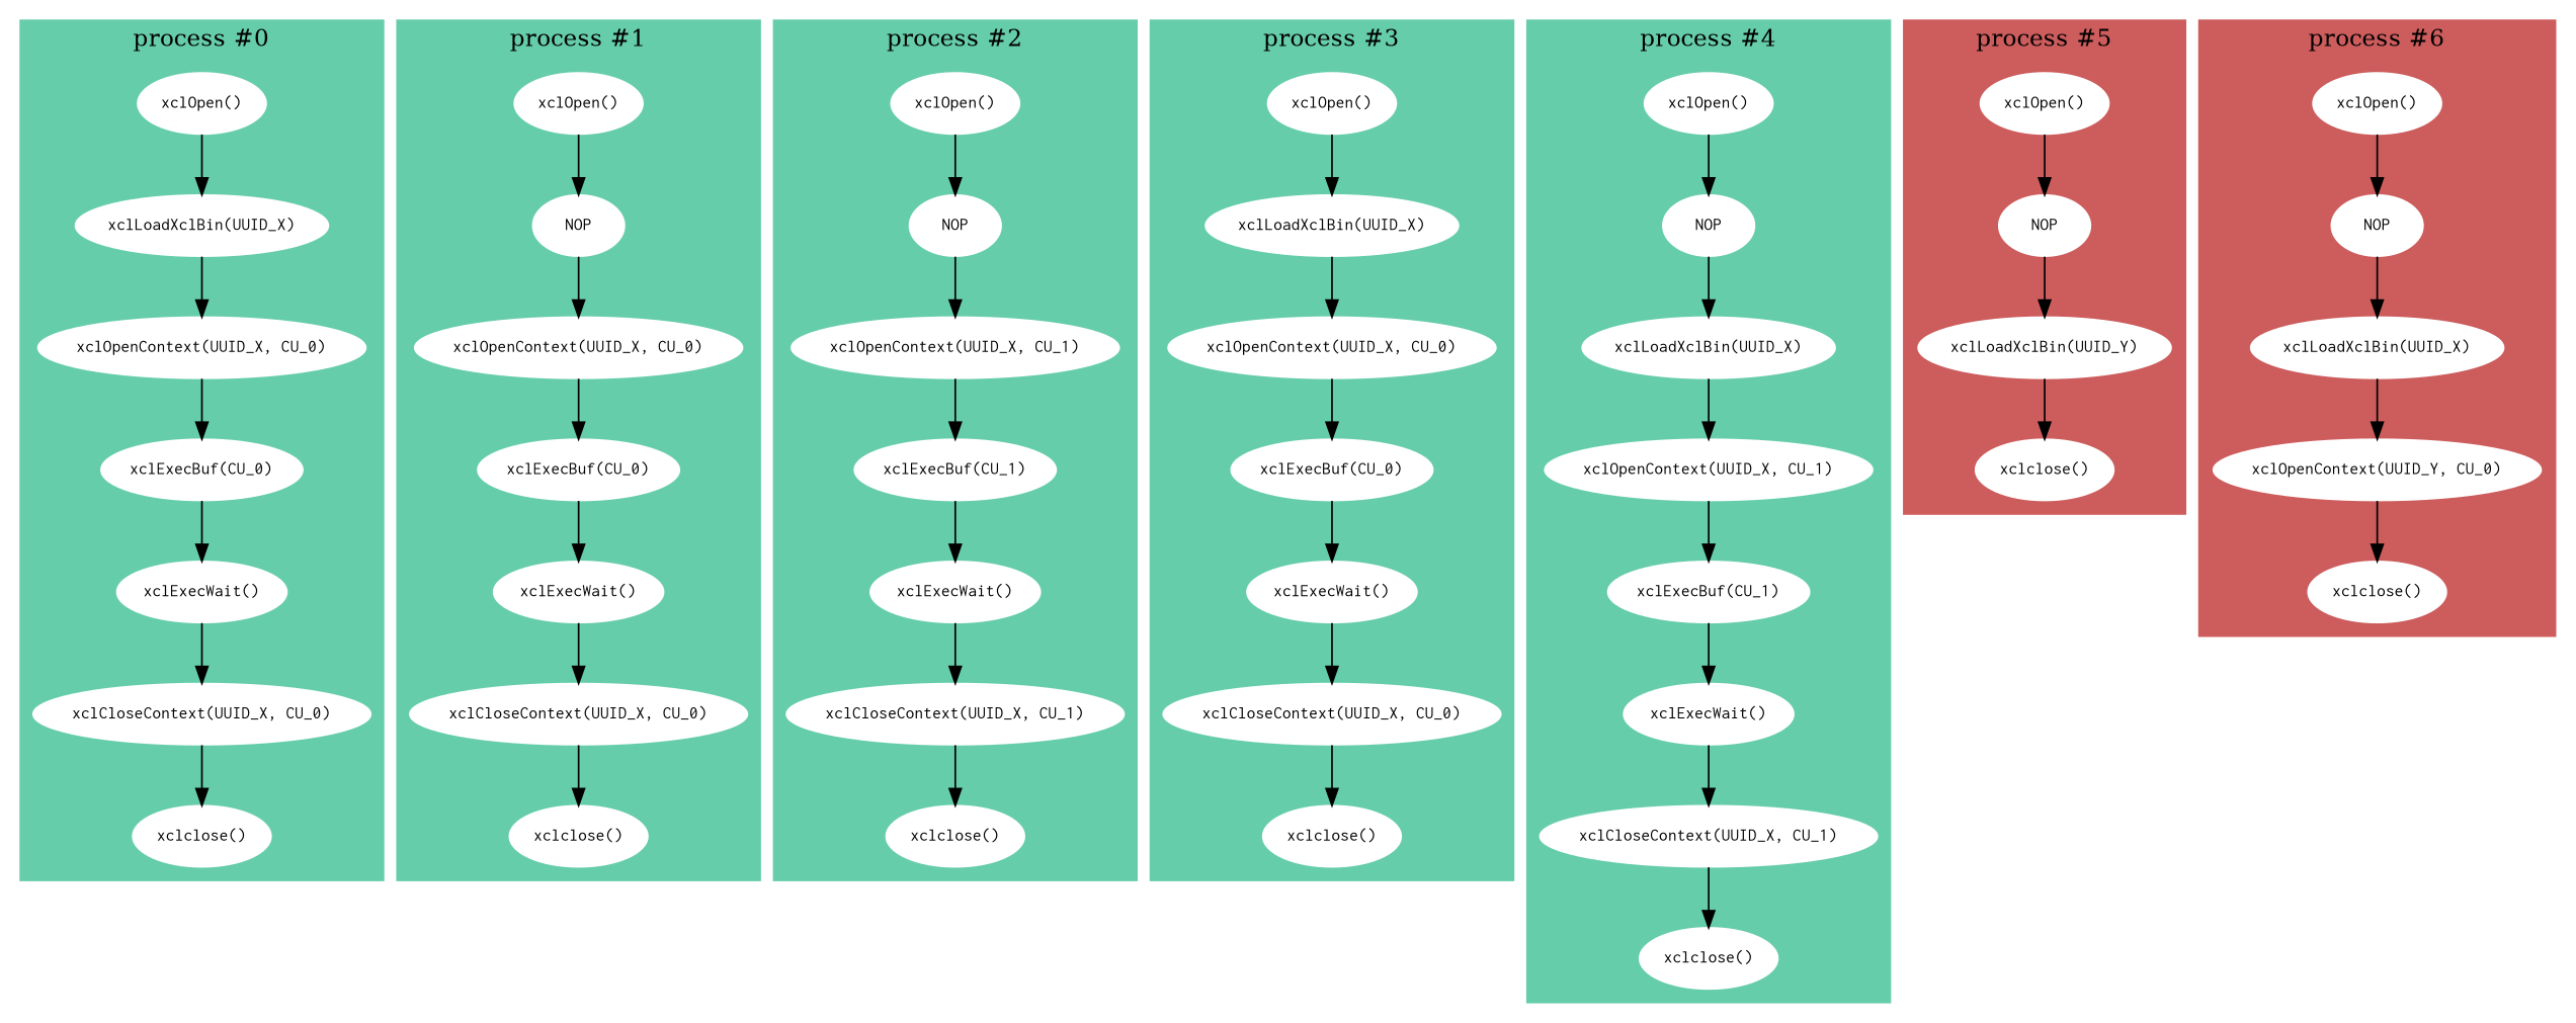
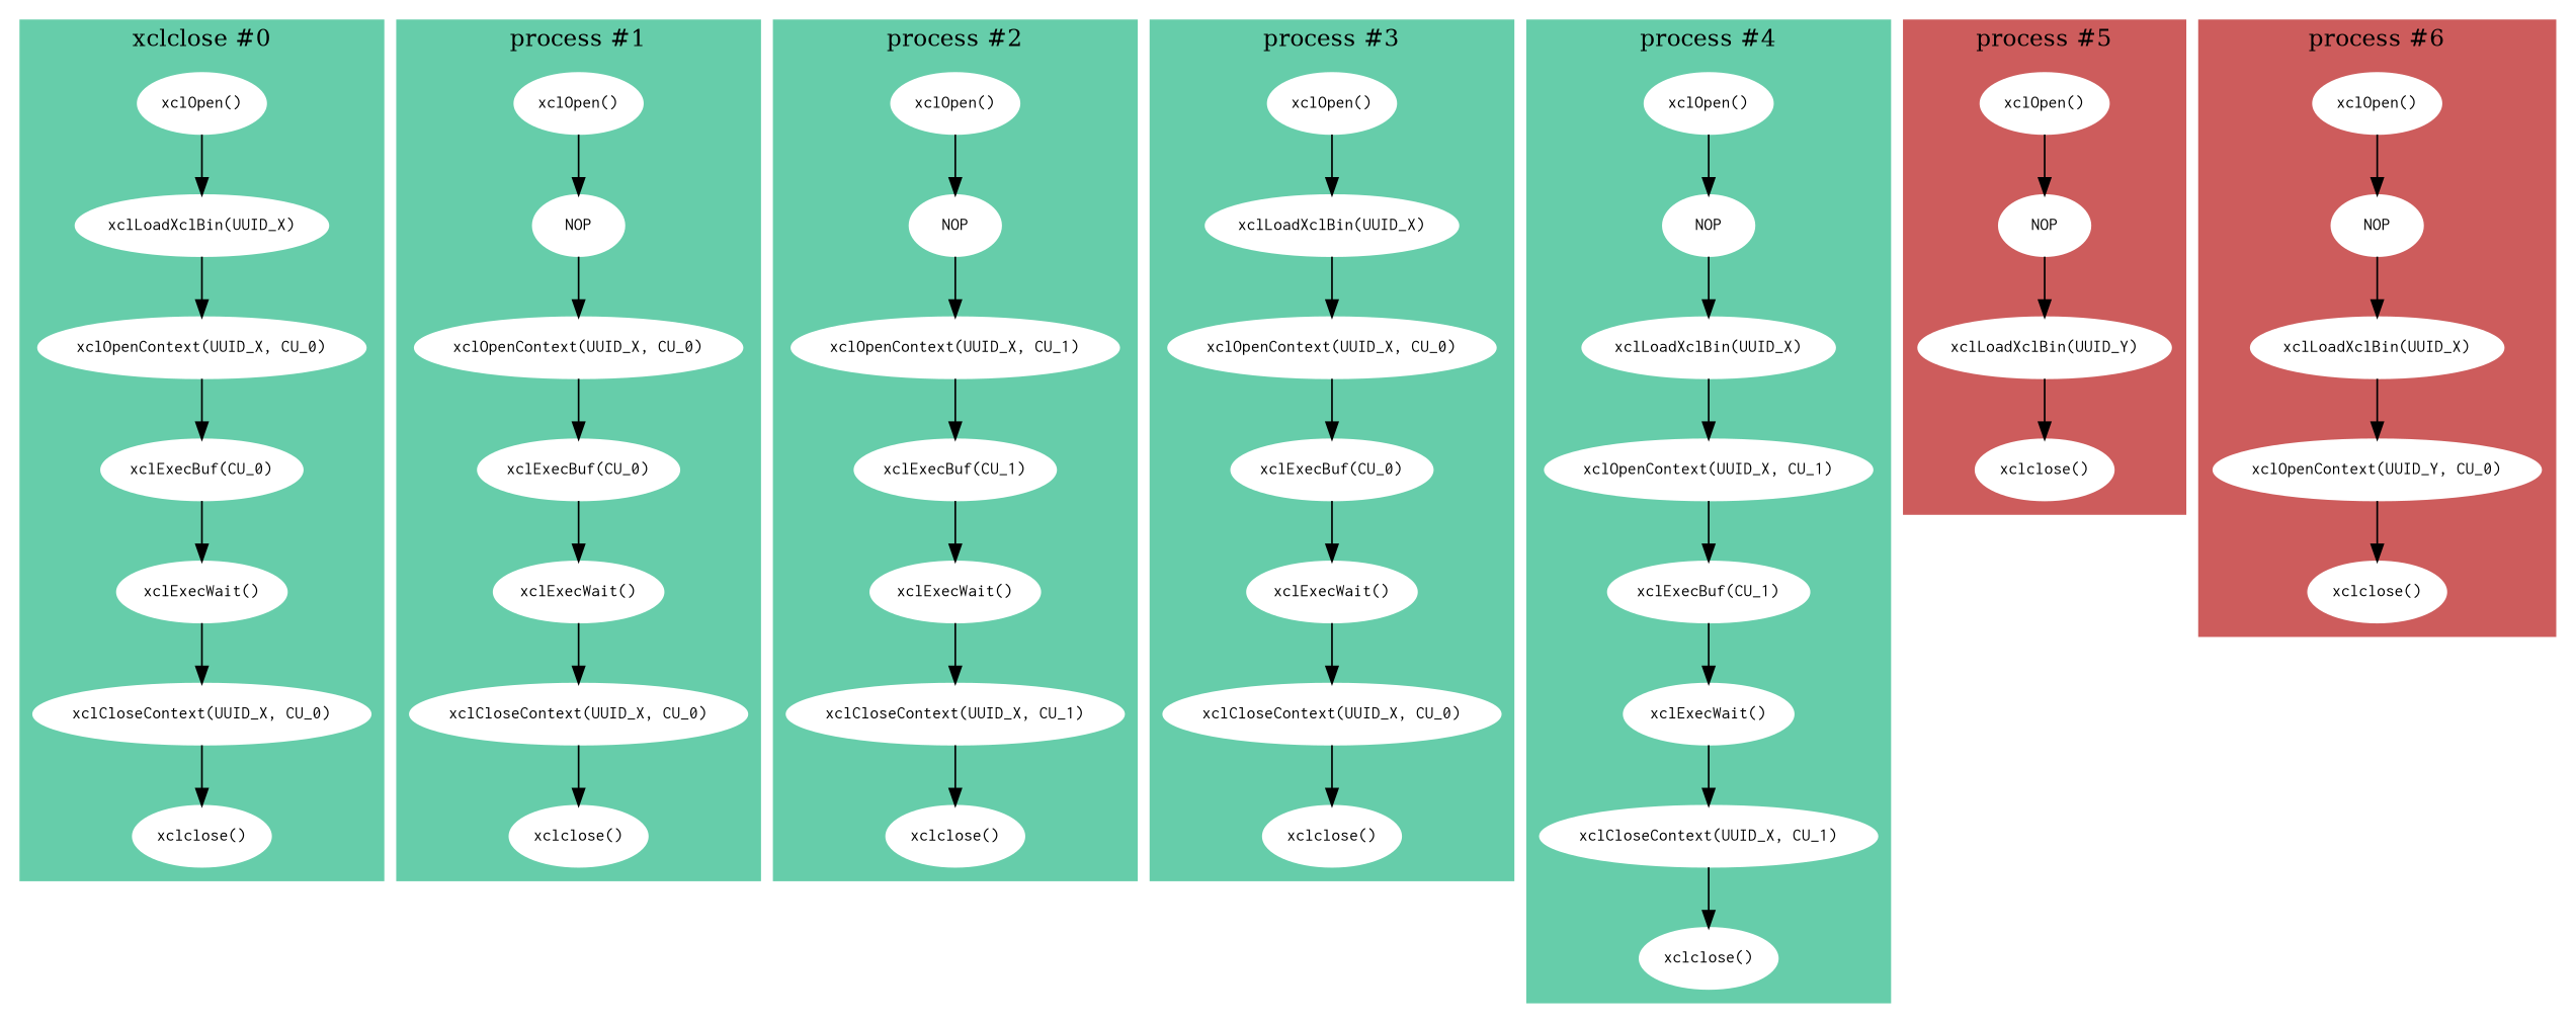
  digraph {
    node [color=white fontname=Courier fontsize=10 style=filled]
    n1 [label="xclOpen()"]
    n2 [label="xclLoadXclBin(UUID_X)"]
    n3 [label="xclOpenContext(UUID_X, CU_0)"]
    n4 [label="xclExecBuf(CU_0)"]
    n5 [label="xclExecWait()"]
    n6 [label="xclCloseContext(UUID_X, CU_0)"]
    n7 [label="xclclose()"]
    n8 [label="xclOpen()"]
    n9 [label=NOP]
    n10 [label="xclOpenContext(UUID_X, CU_0)"]
    n11 [label="xclExecBuf(CU_0)"]
    n12 [label="xclExecWait()"]
    n13 [label="xclCloseContext(UUID_X, CU_0)"]
    n14 [label="xclclose()"]
    n15 [label="xclOpen()"]
    n16 [label=NOP]
    n17 [label="xclOpenContext(UUID_X, CU_1)"]
    n18 [label="xclExecBuf(CU_1)"]
    n19 [label="xclExecWait()"]
    n20 [label="xclCloseContext(UUID_X, CU_1)"]
    n21 [label="xclclose()"]
    n22 [label="xclOpen()"]
    n23 [label="xclLoadXclBin(UUID_X)"]
    n24 [label="xclOpenContext(UUID_X, CU_0)"]
    n25 [label="xclExecBuf(CU_0)"]
    n26 [label="xclExecWait()"]
    n27 [label="xclCloseContext(UUID_X, CU_0)"]
    n28 [label="xclclose()"]
    n29 [label="xclOpen()"]
    n30 [label=NOP]
    n31 [label="xclLoadXclBin(UUID_X)"]
    n32 [label="xclOpenContext(UUID_X, CU_1)"]
    n33 [label="xclExecBuf(CU_1)"]
    n34 [label="xclExecWait()"]
    n35 [label="xclCloseContext(UUID_X, CU_1)"]
    n36 [label="xclclose()"]
    n37 [label="xclOpen()"]
    n38 [label=NOP]
    n39 [label="xclLoadXclBin(UUID_Y)"]
    n40 [label="xclclose()"]
    n41 [label="xclOpen()"]
    n42 [label=NOP]
    n43 [label="xclLoadXclBin(UUID_X)"]
    n44 [label="xclOpenContext(UUID_Y, CU_0)"]
    n45 [label="xclclose()"]
    subgraph cluster_1 {
      color=aquamarine3
-     label="process #0"
+     label="xclclose #0"
      style=filled
      n1
      n2
      n3
      n4
      n5
      n6
      n7
    }
    subgraph cluster_2 {
      color=aquamarine3
      label="process #1"
      style=filled
      n8
      n9
      n10
      n11
      n12
      n13
      n14
    }
    subgraph cluster_3 {
      color=aquamarine3
      label="process #2"
      style=filled
      n15
      n16
      n17
      n18
      n19
      n20
      n21
    }
    subgraph cluster_4 {
      color=aquamarine3
      label="process #3"
      style=filled
      n22
      n23
      n24
      n25
      n26
      n27
      n28
    }
    subgraph cluster_5 {
      color=aquamarine3
      label="process #4"
      style=filled
      n29
      n30
      n31
      n32
      n33
      n34
      n35
      n36
    }
    subgraph cluster_6 {
      color=indianred
      label="process #5"
      style=filled
      n37
      n38
      n39
      n40
    }
    subgraph cluster_7 {
      color=indianred
      label="process #6"
      style=filled
      n41
      n42
      n43
      n44
      n45
    }
    n1 -> n2
    n2 -> n3
    n3 -> n4
    n4 -> n5
    n5 -> n6
    n6 -> n7
    n8 -> n9
    n9 -> n10
    n10 -> n11
    n11 -> n12
    n12 -> n13
    n13 -> n14
    n15 -> n16
    n16 -> n17
    n17 -> n18
    n18 -> n19
    n19 -> n20
    n20 -> n21
    n22 -> n23
    n23 -> n24
    n24 -> n25
    n25 -> n26
    n26 -> n27
    n27 -> n28
    n29 -> n30
    n30 -> n31
    n31 -> n32
    n32 -> n33
    n33 -> n34
    n34 -> n35
    n35 -> n36
    n37 -> n38
    n38 -> n39
    n39 -> n40
    n41 -> n42
    n42 -> n43
    n43 -> n44
    n44 -> n45
  }
